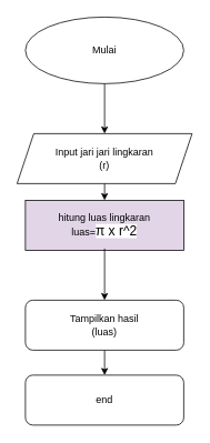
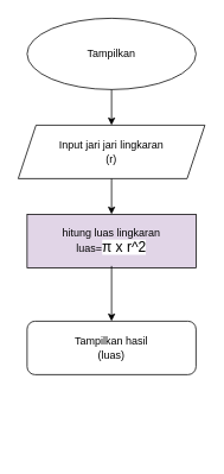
  <mxCell id="0" />
  <mxCell id="1" parent="0" />
- <mxCell id="2" value="Mulai" style="ellipse;whiteSpace=wrap;html=1;" vertex="1" parent="1"><mxGeometry x="30" y="20" width="190" height="80" as="geometry" /></mxCell>
+ <mxCell id="2" value="Tampilkan" style="ellipse;whiteSpace=wrap;html=1;" vertex="1" parent="1"><mxGeometry x="30" y="20" width="190" height="80" as="geometry" /></mxCell>
  <mxCell id="3" value="" style="endArrow=classic;html=1;rounded=0;exitX=0.5;exitY=1;exitDx=0;exitDy=0;" edge="1" parent="1" source="2" target="4"><mxGeometry width="50" height="50" relative="1" as="geometry"><mxPoint x="120" y="270" as="sourcePoint" /><mxPoint x="100" y="170" as="targetPoint" /></mxGeometry></mxCell>
- <mxCell id="4" value="Input jari jari lingkaran&lt;div&gt;(r)&lt;/div&gt;" style="shape=parallelogram;perimeter=parallelogramPerimeter;whiteSpace=wrap;html=1;fixedSize=1;" vertex="1" parent="1"><mxGeometry x="20" y="160" width="210" height="60" as="geometry" /></mxCell>
+ <mxCell id="4" value="Input jari jari lingkaran&lt;div&gt;(r)&lt;/div&gt;" style="shape=parallelogram;perimeter=parallelogramPerimeter;whiteSpace=wrap;html=1;fixedSize=1;" vertex="1" parent="1"><mxGeometry x="20" y="140" width="210" height="60" as="geometry" /></mxCell>
  <mxCell id="5" value="" style="endArrow=classic;html=1;rounded=0;exitX=0.5;exitY=1;exitDx=0;exitDy=0;" edge="1" parent="1" source="4" target="6"><mxGeometry width="50" height="50" relative="1" as="geometry"><mxPoint x="120" y="270" as="sourcePoint" /><mxPoint x="115" y="250" as="targetPoint" /></mxGeometry></mxCell>
  <mxCell id="6" value="hitung luas lingkaran&lt;div&gt;luas=&lt;span style=&quot;background-color: rgb(255, 255, 255); color: rgb(0, 0, 0); font-family: Helvetica-FF, Arial, Tahoma, sans-serif; font-size: 16px; text-align: start;&quot;&gt;π x r^2&lt;/span&gt;&lt;/div&gt;" style="rounded=0;whiteSpace=wrap;html=1;fillColor=#e1d5e7;" vertex="1" parent="1"><mxGeometry x="30" y="240" width="190" height="60" as="geometry" /></mxCell>
  <mxCell id="7" value="" style="endArrow=classic;html=1;rounded=0;exitX=0.5;exitY=0.967;exitDx=0;exitDy=0;exitPerimeter=0;" edge="1" parent="1" source="6" target="8"><mxGeometry width="50" height="50" relative="1" as="geometry"><mxPoint x="120" y="270" as="sourcePoint" /><mxPoint x="140" y="370" as="targetPoint" /></mxGeometry></mxCell>
  <mxCell id="8" value="Tampilkan hasil&lt;div&gt;(luas)&lt;/div&gt;" style="rounded=1;whiteSpace=wrap;html=1;" vertex="1" parent="1"><mxGeometry x="30" y="360" width="190" height="60" as="geometry" /></mxCell>
- <mxCell id="9" value="" style="endArrow=classic;html=1;rounded=0;exitX=0.5;exitY=1;exitDx=0;exitDy=0;" edge="1" parent="1" source="8" target="10"><mxGeometry width="50" height="50" relative="1" as="geometry"><mxPoint x="120" y="270" as="sourcePoint" /><mxPoint x="125" y="470" as="targetPoint" /></mxGeometry></mxCell>
- <mxCell id="10" value="end" style="rounded=1;whiteSpace=wrap;html=1;" vertex="1" parent="1"><mxGeometry x="30" y="450" width="190" height="60" as="geometry" /></mxCell>
